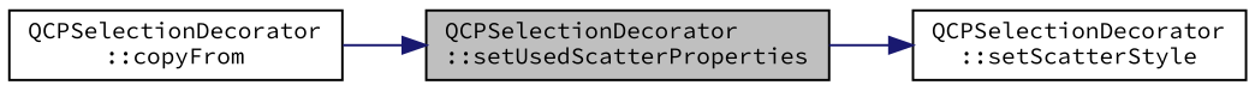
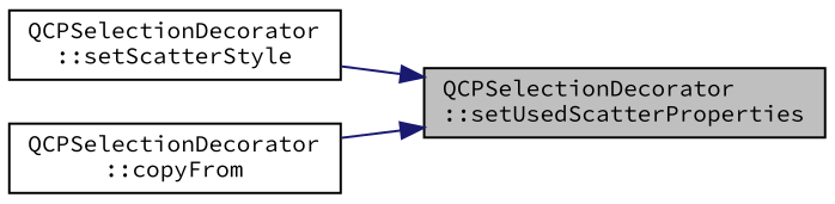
  digraph {
    fontname="Source Code Pro"
    rankdir=RL
    node [color=black fillcolor=white fontname="Source Code Pro" fontsize=10 shape=record style=filled]
    edge [color=midnightblue dir=back fontname="Source Code Pro" fontsize=10 labelfontname=Helvetica labelfontsize=10 style=solid]
    n1 [fillcolor=grey75 fontcolor=black height=0.2 label="QCPSelectionDecorator\l::setUsedScatterProperties" width=0.4]
    n2 [height=0.2 label="QCPSelectionDecorator\l::setScatterStyle" width=0.4]
    n3 [height=0.2 label="QCPSelectionDecorator\l::copyFrom" width=0.4]
-   n2 -> n1
+   n1 -> n2
    n1 -> n3
  }
